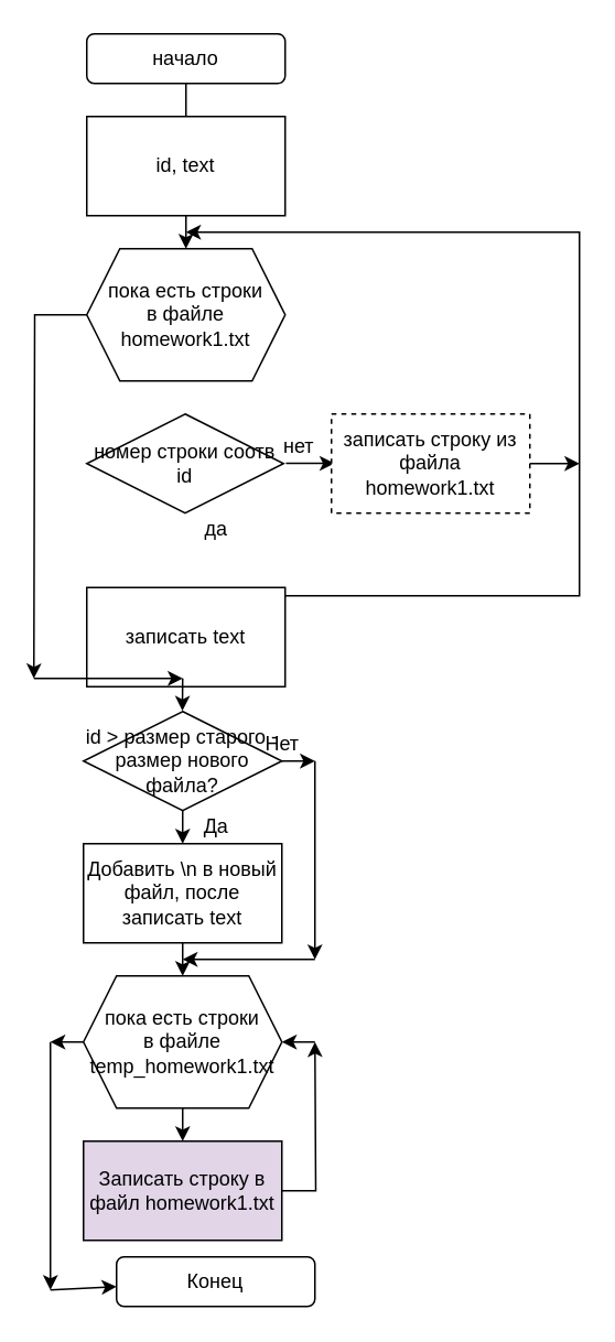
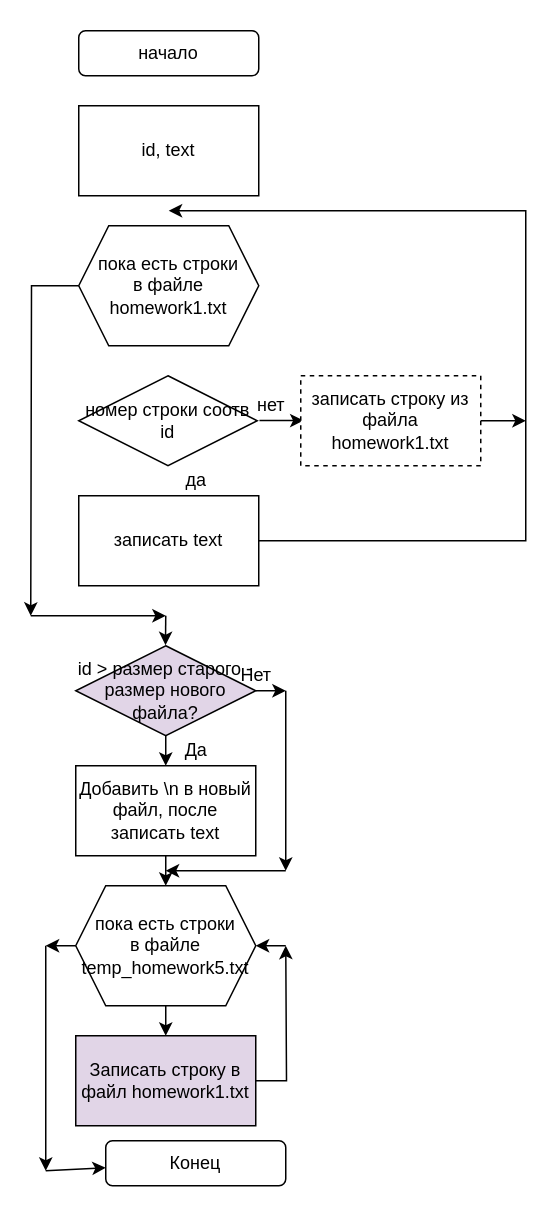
  <mxCell id="0" />
  <mxCell id="1" parent="0" />
- <mxCell id="2" value="" style="edgeStyle=orthogonalEdgeStyle;rounded=0;orthogonalLoop=1;jettySize=auto;html=1;" edge="1" parent="1" source="3" target="6"><mxGeometry relative="1" as="geometry" /></mxCell>
  <mxCell id="3" value="начало" style="rounded=1;whiteSpace=wrap;html=1;" vertex="1" parent="1"><mxGeometry x="52" y="20" width="120" height="30" as="geometry" /></mxCell>
  <mxCell id="4" value="id, text" style="rounded=0;whiteSpace=wrap;html=1;" vertex="1" parent="1"><mxGeometry x="52" y="70" width="120" height="60" as="geometry" /></mxCell>
  <mxCell id="5" style="edgeStyle=orthogonalEdgeStyle;rounded=0;orthogonalLoop=1;jettySize=auto;html=1;" edge="1" parent="1" source="6"><mxGeometry relative="1" as="geometry"><mxPoint x="20" y="410" as="targetPoint" /></mxGeometry></mxCell>
  <mxCell id="6" value="&lt;div&gt;пока есть строки&lt;/div&gt;&lt;div&gt;в файле &lt;br&gt;&lt;/div&gt;&lt;div&gt;homework1.txt&lt;br&gt;&lt;/div&gt;" style="shape=hexagon;perimeter=hexagonPerimeter2;whiteSpace=wrap;html=1;fixedSize=1;" vertex="1" parent="1"><mxGeometry x="52" y="150" width="120" height="80" as="geometry" /></mxCell>
  <mxCell id="7" style="edgeStyle=orthogonalEdgeStyle;rounded=0;orthogonalLoop=1;jettySize=auto;html=1;" edge="1" parent="1" source="8"><mxGeometry relative="1" as="geometry"><mxPoint x="112" y="140" as="targetPoint" /><Array as="points"><mxPoint x="350" y="360" /><mxPoint x="350" y="140" /></Array></mxGeometry></mxCell>
- <mxCell id="8" value="записать text" style="rounded=0;whiteSpace=wrap;html=1;" vertex="1" parent="1"><mxGeometry x="52" y="355" width="120" height="60" as="geometry" /></mxCell>
+ <mxCell id="8" value="записать text" style="rounded=0;whiteSpace=wrap;html=1;" vertex="1" parent="1"><mxGeometry x="52" y="330" width="120" height="60" as="geometry" /></mxCell>
  <mxCell id="9" value="" style="endArrow=classic;html=1;rounded=0;" edge="1" parent="1"><mxGeometry width="50" height="50" relative="1" as="geometry"><mxPoint x="20" y="410" as="sourcePoint" /><mxPoint x="110" y="410" as="targetPoint" /></mxGeometry></mxCell>
  <mxCell id="10" value="номер строки соотв id" style="rhombus;whiteSpace=wrap;html=1;" vertex="1" parent="1"><mxGeometry x="52" y="250" width="119" height="60" as="geometry" /></mxCell>
  <mxCell id="11" value="да" style="text;html=1;align=center;verticalAlign=middle;resizable=0;points=[];autosize=1;strokeColor=none;fillColor=none;" vertex="1" parent="1"><mxGeometry x="115" y="310" width="30" height="20" as="geometry" /></mxCell>
  <mxCell id="12" value="нет" style="text;html=1;align=center;verticalAlign=middle;resizable=0;points=[];autosize=1;strokeColor=none;fillColor=none;" vertex="1" parent="1"><mxGeometry x="160" y="260" width="40" height="20" as="geometry" /></mxCell>
  <mxCell id="13" value="" style="endArrow=classic;html=1;rounded=0;exitX=0.312;exitY=0.994;exitDx=0;exitDy=0;exitPerimeter=0;entryX=1.047;entryY=0.994;entryDx=0;entryDy=0;entryPerimeter=0;" edge="1" parent="1" source="12" target="12"><mxGeometry width="50" height="50" relative="1" as="geometry"><mxPoint x="80" y="390" as="sourcePoint" /><mxPoint x="130" y="340" as="targetPoint" /></mxGeometry></mxCell>
  <mxCell id="14" value="записать строку из файла homework1.txt" style="rounded=0;whiteSpace=wrap;html=1;dashed=1;" vertex="1" parent="1"><mxGeometry x="200" y="250" width="120" height="60" as="geometry" /></mxCell>
  <mxCell id="15" value="" style="endArrow=classic;html=1;rounded=0;exitX=1;exitY=0.5;exitDx=0;exitDy=0;" edge="1" parent="1" source="14"><mxGeometry width="50" height="50" relative="1" as="geometry"><mxPoint x="-50" y="430" as="sourcePoint" /><mxPoint x="350" y="280" as="targetPoint" /></mxGeometry></mxCell>
  <mxCell id="16" value="" style="endArrow=classic;html=1;rounded=0;entryX=0.486;entryY=-0.013;entryDx=0;entryDy=0;entryPerimeter=0;" edge="1" parent="1"><mxGeometry width="50" height="50" relative="1" as="geometry"><mxPoint x="110" y="410" as="sourcePoint" /><mxPoint x="109.82" y="429.61" as="targetPoint" /></mxGeometry></mxCell>
- <mxCell id="17" value="id &amp;gt; размер старого - размер нового файла?" style="rhombus;whiteSpace=wrap;html=1;" vertex="1" parent="1"><mxGeometry x="50" y="430" width="120" height="60" as="geometry" /></mxCell>
+ <mxCell id="17" value="id &amp;gt; размер старого - размер нового файла?" style="rhombus;whiteSpace=wrap;html=1;fillColor=#e1d5e7;" vertex="1" parent="1"><mxGeometry x="50" y="430" width="120" height="60" as="geometry" /></mxCell>
  <mxCell id="18" value="" style="endArrow=classic;html=1;rounded=0;exitX=0.5;exitY=1;exitDx=0;exitDy=0;" edge="1" parent="1" source="17"><mxGeometry width="50" height="50" relative="1" as="geometry"><mxPoint x="-150" y="540" as="sourcePoint" /><mxPoint x="110" y="510" as="targetPoint" /></mxGeometry></mxCell>
  <mxCell id="19" value="Добавить \n в новый файл, после записать text" style="rounded=0;whiteSpace=wrap;html=1;" vertex="1" parent="1"><mxGeometry x="50" y="510" width="120" height="60" as="geometry" /></mxCell>
  <mxCell id="20" value="" style="endArrow=classic;html=1;rounded=0;exitX=0.5;exitY=1;exitDx=0;exitDy=0;" edge="1" parent="1" source="19"><mxGeometry width="50" height="50" relative="1" as="geometry"><mxPoint x="-150" y="540" as="sourcePoint" /><mxPoint x="110" y="590" as="targetPoint" /></mxGeometry></mxCell>
  <mxCell id="21" value="" style="endArrow=classic;html=1;rounded=0;exitX=1;exitY=0.5;exitDx=0;exitDy=0;" edge="1" parent="1" source="17"><mxGeometry width="50" height="50" relative="1" as="geometry"><mxPoint x="-150" y="540" as="sourcePoint" /><mxPoint x="190" y="460" as="targetPoint" /></mxGeometry></mxCell>
  <mxCell id="22" value="" style="endArrow=classic;html=1;rounded=0;" edge="1" parent="1"><mxGeometry width="50" height="50" relative="1" as="geometry"><mxPoint x="190" y="460" as="sourcePoint" /><mxPoint x="190" y="580" as="targetPoint" /></mxGeometry></mxCell>
  <mxCell id="23" value="" style="endArrow=classic;html=1;rounded=0;" edge="1" parent="1"><mxGeometry width="50" height="50" relative="1" as="geometry"><mxPoint x="190" y="580" as="sourcePoint" /><mxPoint x="110" y="580" as="targetPoint" /></mxGeometry></mxCell>
  <mxCell id="24" value="Да" style="text;html=1;align=center;verticalAlign=middle;resizable=0;points=[];autosize=1;strokeColor=none;fillColor=none;" vertex="1" parent="1"><mxGeometry x="115" y="490" width="30" height="20" as="geometry" /></mxCell>
  <mxCell id="25" value="Нет" style="text;html=1;align=center;verticalAlign=middle;resizable=0;points=[];autosize=1;strokeColor=none;fillColor=none;" vertex="1" parent="1"><mxGeometry x="150" y="440" width="40" height="20" as="geometry" /></mxCell>
- <mxCell id="26" value="&lt;div&gt;пока есть строки&lt;/div&gt;&lt;div&gt;в файле &lt;br&gt;&lt;/div&gt;&lt;div&gt;temp_homework1.txt&lt;br&gt;&lt;/div&gt;" style="shape=hexagon;perimeter=hexagonPerimeter2;whiteSpace=wrap;html=1;fixedSize=1;" vertex="1" parent="1"><mxGeometry x="50" y="590" width="120" height="80" as="geometry" /></mxCell>
+ <mxCell id="26" value="&lt;div&gt;пока есть строки&lt;/div&gt;&lt;div&gt;в файле &lt;br&gt;&lt;/div&gt;&lt;div&gt;temp_homework5.txt&lt;br&gt;&lt;/div&gt;" style="shape=hexagon;perimeter=hexagonPerimeter2;whiteSpace=wrap;html=1;fixedSize=1;" vertex="1" parent="1"><mxGeometry x="50" y="590" width="120" height="80" as="geometry" /></mxCell>
  <mxCell id="27" value="" style="endArrow=classic;html=1;rounded=0;exitX=0.5;exitY=1;exitDx=0;exitDy=0;" edge="1" parent="1" source="26"><mxGeometry width="50" height="50" relative="1" as="geometry"><mxPoint x="-150" y="770" as="sourcePoint" /><mxPoint x="110" y="690" as="targetPoint" /></mxGeometry></mxCell>
  <mxCell id="28" style="edgeStyle=orthogonalEdgeStyle;rounded=0;orthogonalLoop=1;jettySize=auto;html=1;" edge="1" parent="1" source="29"><mxGeometry relative="1" as="geometry"><mxPoint x="190" y="630" as="targetPoint" /></mxGeometry></mxCell>
  <mxCell id="29" value="&lt;div&gt;Записать строку в&lt;/div&gt;&lt;div&gt;файл homework1.txt&lt;br&gt;&lt;/div&gt;" style="rounded=0;whiteSpace=wrap;html=1;fillColor=#e1d5e7;" vertex="1" parent="1"><mxGeometry x="50" y="690" width="120" height="60" as="geometry" /></mxCell>
  <mxCell id="30" value="" style="endArrow=classic;html=1;rounded=0;" edge="1" parent="1" target="26"><mxGeometry width="50" height="50" relative="1" as="geometry"><mxPoint x="190" y="630" as="sourcePoint" /><mxPoint x="-100" y="720" as="targetPoint" /></mxGeometry></mxCell>
  <mxCell id="31" value="" style="endArrow=classic;html=1;rounded=0;exitX=0;exitY=0.5;exitDx=0;exitDy=0;" edge="1" parent="1" source="26"><mxGeometry width="50" height="50" relative="1" as="geometry"><mxPoint x="-150" y="770" as="sourcePoint" /><mxPoint x="30" y="630" as="targetPoint" /></mxGeometry></mxCell>
  <mxCell id="32" value="" style="endArrow=classic;html=1;rounded=0;" edge="1" parent="1"><mxGeometry width="50" height="50" relative="1" as="geometry"><mxPoint x="30" y="630" as="sourcePoint" /><mxPoint x="30" y="780" as="targetPoint" /></mxGeometry></mxCell>
  <mxCell id="33" value="" style="endArrow=classic;html=1;rounded=0;" edge="1" parent="1" target="34"><mxGeometry width="50" height="50" relative="1" as="geometry"><mxPoint x="30" y="780" as="sourcePoint" /><mxPoint x="50" y="780" as="targetPoint" /></mxGeometry></mxCell>
  <mxCell id="34" value="Конец" style="rounded=1;whiteSpace=wrap;html=1;" vertex="1" parent="1"><mxGeometry x="70" y="760" width="120" height="30" as="geometry" /></mxCell>
